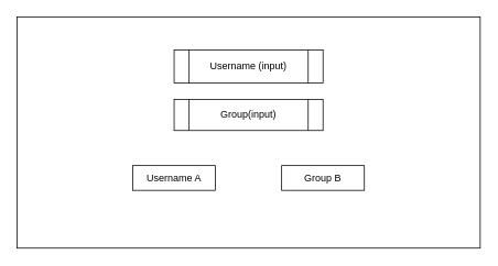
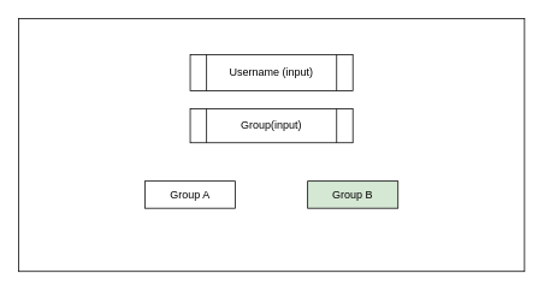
  <mxCell id="0" />
  <mxCell id="1" parent="0" />
  <mxCell id="2" value="" style="rounded=0;whiteSpace=wrap;html=1;" vertex="1" parent="1"><mxGeometry x="20" y="20" width="560" height="280" as="geometry" /></mxCell>
  <mxCell id="3" value="Username (input)" style="shape=process;whiteSpace=wrap;html=1;backgroundOutline=1;" vertex="1" parent="1"><mxGeometry x="210" y="60" width="180" height="40" as="geometry" /></mxCell>
  <mxCell id="4" value="Group(input)" style="shape=process;whiteSpace=wrap;html=1;backgroundOutline=1;" vertex="1" parent="1"><mxGeometry x="210" y="120" width="180" height="37.5" as="geometry" /></mxCell>
- <mxCell id="5" value="Username A" style="rounded=0;whiteSpace=wrap;html=1;" vertex="1" parent="1"><mxGeometry x="160" y="200" width="100" height="30" as="geometry" /></mxCell>
- <mxCell id="6" value="Group B" style="rounded=0;whiteSpace=wrap;html=1;" vertex="1" parent="1"><mxGeometry x="340" y="200" width="100" height="30" as="geometry" /></mxCell>
+ <mxCell id="5" value="Group A" style="rounded=0;whiteSpace=wrap;html=1;" vertex="1" parent="1"><mxGeometry x="160" y="200" width="100" height="30" as="geometry" /></mxCell>
+ <mxCell id="6" value="Group B" style="rounded=0;whiteSpace=wrap;html=1;fillColor=#d5e8d4;" vertex="1" parent="1"><mxGeometry x="340" y="200" width="100" height="30" as="geometry" /></mxCell>
